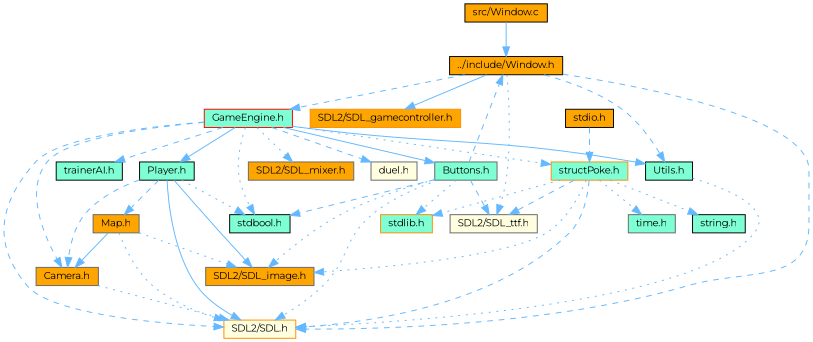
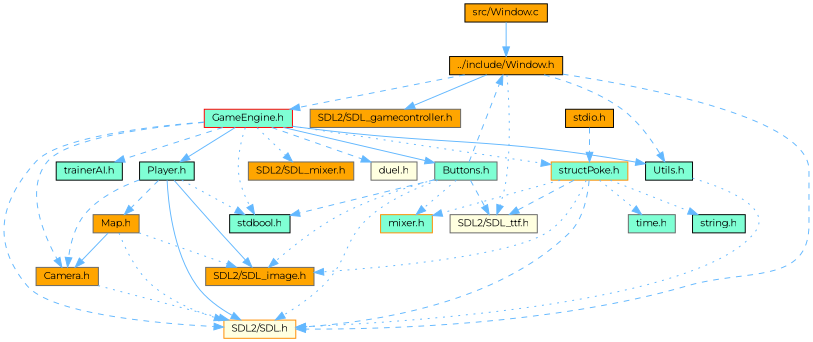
  digraph {
    fontname=Montserrat
    node [color=gray40 fillcolor=aquamarine fontname=Montserrat fontsize=10 shape=box style=filled]
    edge [color=steelblue1 fontname=Montserrat fontsize=10 labelfontname=Helvetica labelfontsize=10 style=dotted]
    n1 [color=black fillcolor=orange fontcolor=black height=0.2 label="src/Window.c" width=0.4]
    n2 [color=black fillcolor=orange height=0.2 label="../include/Window.h" width=0.4]
    n3 [color=darkorange fillcolor=lightyellow height=0.2 label="SDL2/SDL.h" width=0.4]
    n4 [fillcolor=lightyellow height=0.2 label="SDL2/SDL_ttf.h" width=0.4]
-   n5 [color=darkorange fillcolor=orange height=0.2 label="SDL2/SDL_gamecontroller.h" width=0.4]
+   n5 [fillcolor=orange height=0.2 label="SDL2/SDL_gamecontroller.h" width=0.4]
    n6 [color=red height=0.2 label="GameEngine.h" width=0.4]
    n7 [color=black height=0.2 label="Utils.h" width=0.4]
    n8 [fillcolor=orange height=0.2 label="SDL2/SDL_mixer.h" width=0.4]
    n9 [color=black height=0.2 label="stdbool.h" width=0.4]
    n10 [color=darkorange height=0.2 label="structPoke.h" width=0.4]
    n11 [fillcolor=lightyellow height=0.2 label="duel.h" width=0.4]
    n12 [color=black height=0.2 label="trainerAI.h" width=0.4]
    n13 [fillcolor=orange height=0.2 label="Camera.h" width=0.4]
    n14 [color=black height=0.2 label="Player.h" width=0.4]
    n15 [height=0.2 label="Buttons.h" width=0.4]
-   n16 [color=darkorange height=0.2 label="stdlib.h" width=0.4]
+   n16 [color=darkorange height=0.2 label="mixer.h" width=0.4]
    n17 [height=0.2 label="time.h" width=0.4]
    n18 [color=black height=0.2 label="string.h" width=0.4]
    n19 [fillcolor=orange height=0.2 label="SDL2/SDL_image.h" width=0.4]
    n20 [fillcolor=orange height=0.2 label="Map.h" width=0.4]
    n21 [color=black fillcolor=orange height=0.2 label="stdio.h" width=0.4]
    n1 -> n2 [style=solid]
    n2 -> n3 [style=dashed]
    n2 -> n4
    n2 -> n5 [style=solid]
    n2 -> n6 [style=dashed]
    n2 -> n7 [style=dashed]
    n6 -> n3 [style=dashed]
    n6 -> n7 [style=solid]
    n6 -> n8
    n6 -> n9
    n6 -> n10
    n6 -> n11 [style=dashed]
    n6 -> n12 [style=dashed]
    n6 -> n13 [style=dashed]
    n6 -> n14 [style=solid]
    n6 -> n15 [style=solid]
    n7 -> n3
    n10 -> n3 [style=dashed]
    n10 -> n4 [style=dashed]
    n10 -> n16
    n10 -> n17
    n10 -> n18
    n10 -> n19
    n13 -> n3
    n14 -> n3 [style=solid]
    n14 -> n9
    n14 -> n13 [style=dashed]
    n14 -> n19 [style=solid]
    n14 -> n20 [style=dashed]
    n15 -> n2 [style=dashed]
    n15 -> n3
    n15 -> n4 [style=dashed]
    n15 -> n9 [style=dashed]
    n15 -> n16
    n15 -> n19
    n20 -> n3
    n20 -> n13 [style=solid]
    n20 -> n19
    n21 -> n10 [style=dashed]
  }
